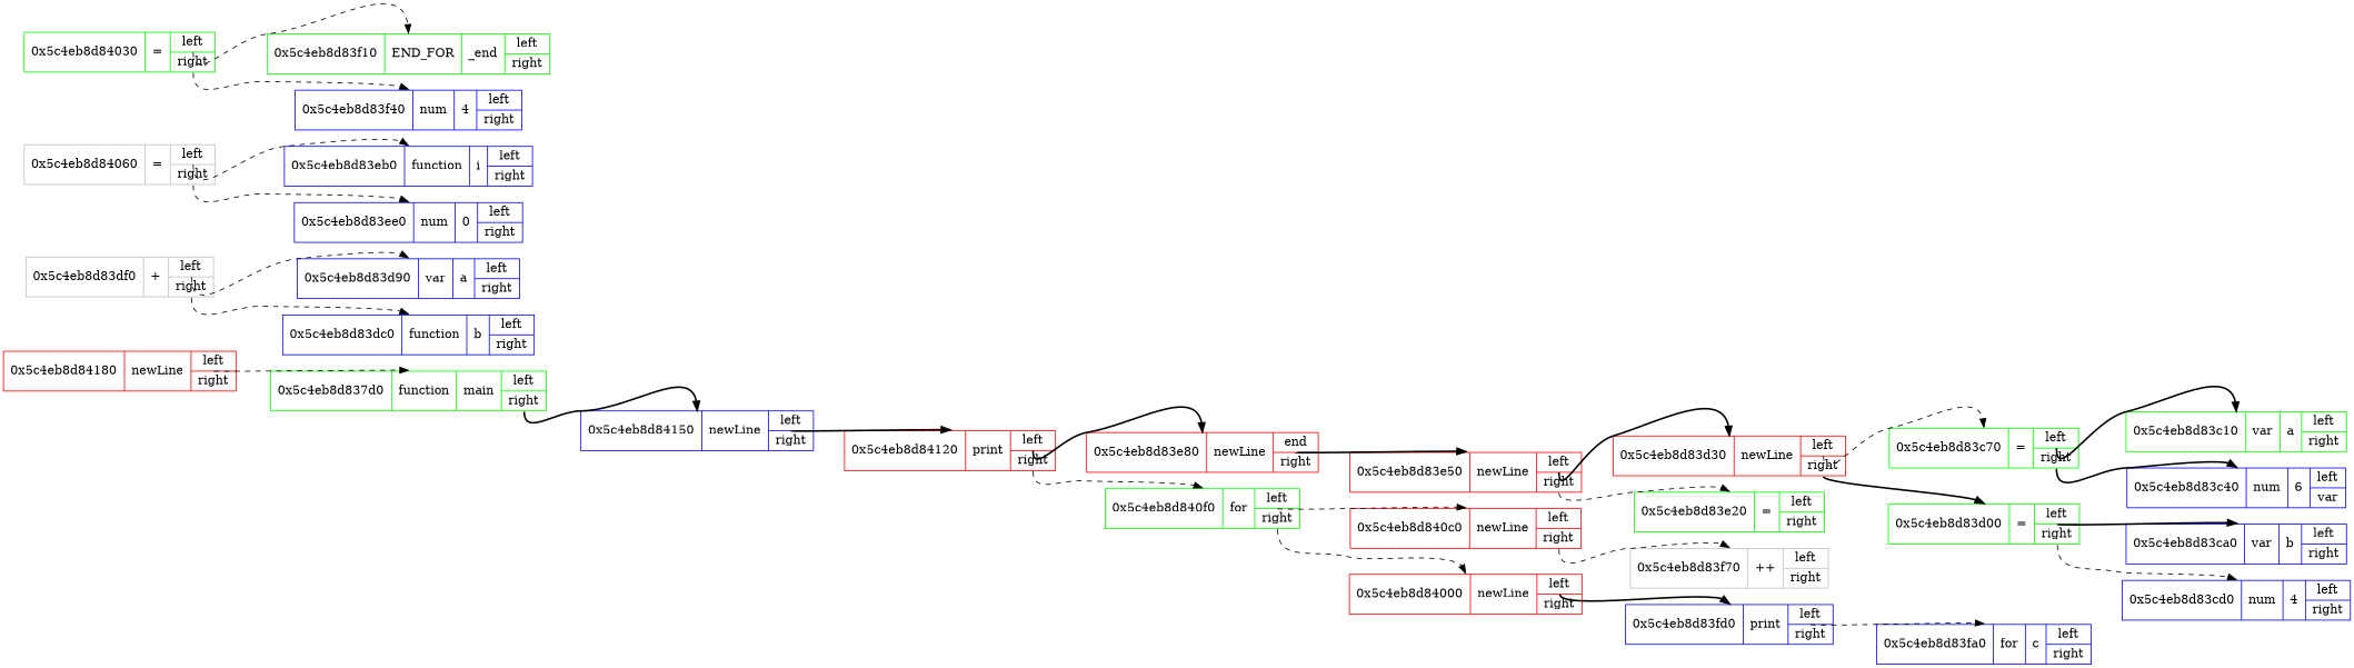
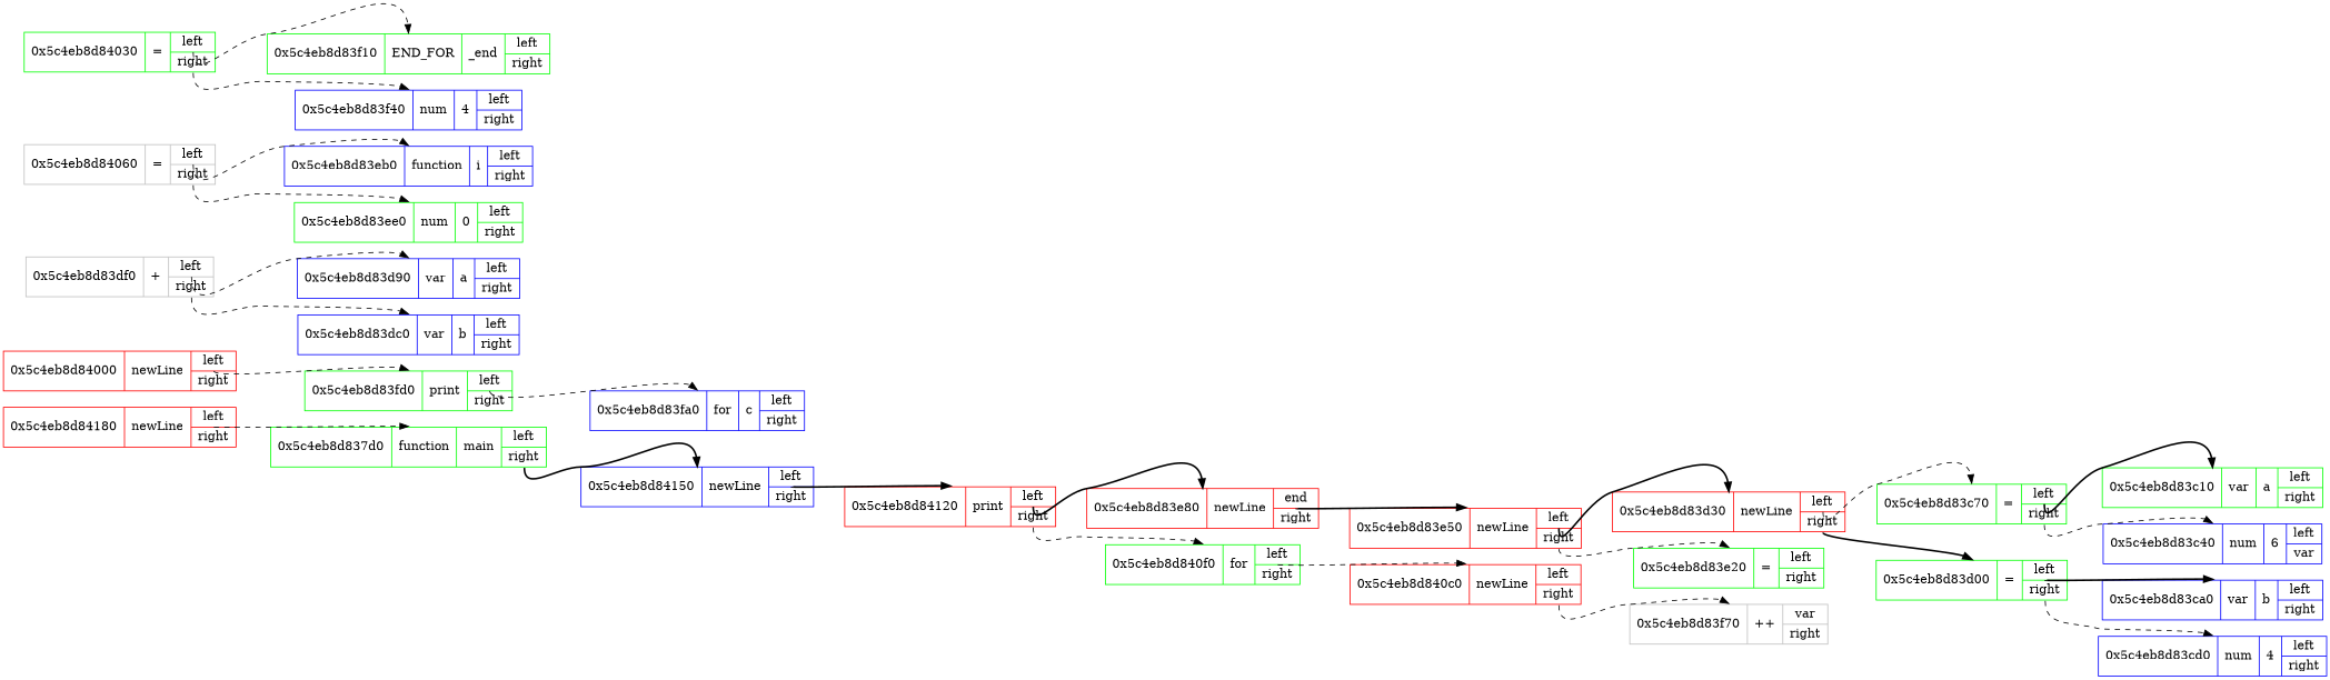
  digraph {
    rankdir=LR
    node [color=blue rank=10 shape=record]
    edge [color=black headport=n style=dashed]
    n1 [color=red label="{ 0x5c4eb8d84180 | newLine |         {<n0x5c4eb8d84180_l> left | <n0x5c4eb8d84180_r> right}} " rank=1]
    n2 [color=green label="{ 0x5c4eb8d837d0 | function | main |         {<n0x5c4eb8d837d0_l> left | <n0x5c4eb8d837d0_r> right}} " rank=2]
    n3 [label="{ 0x5c4eb8d84150 | newLine |         {<n0x5c4eb8d84150_l> left | <n0x5c4eb8d84150_r> right}} " rank=3]
    n4 [color=red label="{ 0x5c4eb8d84120 | print |         {<n0x5c4eb8d84120_l> left | <n0x5c4eb8d84120_r> right}} " rank=4]
    n5 [color=red label="{ 0x5c4eb8d83e80 | newLine |         {<n0x5c4eb8d83e80_l> end | <n0x5c4eb8d83e80_r> right}} " rank=5]
    n6 [color=green label="{ 0x5c4eb8d840f0 | for |         {<n0x5c4eb8d840f0_l> left | <n0x5c4eb8d840f0_r> right}} " rank=6]
    n7 [color=red label="{ 0x5c4eb8d83e50 | newLine |         {<n0x5c4eb8d83e50_l> left | <n0x5c4eb8d83e50_r> right}} " rank=6]
    n8 [color=red label="{ 0x5c4eb8d840c0 | newLine |         {<n0x5c4eb8d840c0_l> left | <n0x5c4eb8d840c0_r> right}} " rank=7]
    n9 [color=red label="{ 0x5c4eb8d84000 | newLine |         {<n0x5c4eb8d84000_l> left | <n0x5c4eb8d84000_r> right}} " rank=8]
    n10 [color=red label="{ 0x5c4eb8d83d30 | newLine |         {<n0x5c4eb8d83d30_l> left | <n0x5c4eb8d83d30_r> right}} " rank=7]
    n11 [color=green label="{ 0x5c4eb8d83e20 | = |         {<n0x5c4eb8d83e20_l> left | <n0x5c4eb8d83e20_r> right}} " rank=8]
    n12 [color=green label="{ 0x5c4eb8d83c70 | = |         {<n0x5c4eb8d83c70_l> left | <n0x5c4eb8d83c70_r> right}} " rank=8]
    n13 [color=green label="{ 0x5c4eb8d83d00 | = |         {<n0x5c4eb8d83d00_l> left | <n0x5c4eb8d83d00_r> right}} " rank=9]
    n14 [color=green label="{ 0x5c4eb8d83c10 | var | a |         {<n0x5c4eb8d83c10_l> left | <n0x5c4eb8d83c10_r> right}} " rank=9]
    n15 [label="{ 0x5c4eb8d83c40 | num | 6 |         {<n0x5c4eb8d83c40_l> left | <n0x5c4eb8d83c40_r> var}} "]
    n16 [label="{ 0x5c4eb8d83ca0 | var | b |         {<n0x5c4eb8d83ca0_l> left | <n0x5c4eb8d83ca0_r> right}} "]
    n17 [label="{ 0x5c4eb8d83cd0 | num | 4 |         {<n0x5c4eb8d83cd0_l> left | <n0x5c4eb8d83cd0_r> right}} " rank=11]
    n18 [color=grey label="{ 0x5c4eb8d83df0 | + |         {<n0x5c4eb8d83df0_l> left | <n0x5c4eb8d83df0_r> right}} "]
    n19 [label="{ 0x5c4eb8d83d90 | var | a |         {<n0x5c4eb8d83d90_l> left | <n0x5c4eb8d83d90_r> right}} " rank=11]
-   n20 [label="{ 0x5c4eb8d83dc0 | function | b |         {<n0x5c4eb8d83dc0_l> left | <n0x5c4eb8d83dc0_r> right}} " rank=12]
-   n21 [color=grey label="{ 0x5c4eb8d83f70 | ++ |         {<n0x5c4eb8d83f70_l> left | <n0x5c4eb8d83f70_r> right}} " rank=9]
-   n22 [label="{ 0x5c4eb8d83fd0 | print |         {<n0x5c4eb8d83fd0_l> left | <n0x5c4eb8d83fd0_r> right}} " rank=9]
+   n20 [label="{ 0x5c4eb8d83dc0 | var | b |         {<n0x5c4eb8d83dc0_l> left | <n0x5c4eb8d83dc0_r> right}} " rank=12]
+   n21 [color=grey label="{ 0x5c4eb8d83f70 | ++ |         {<n0x5c4eb8d83f70_l> var | <n0x5c4eb8d83f70_r> right}} " rank=9]
+   n22 [color=green label="{ 0x5c4eb8d83fd0 | print |         {<n0x5c4eb8d83fd0_l> left | <n0x5c4eb8d83fd0_r> right}} " rank=9]
    n23 [color=grey label="{ 0x5c4eb8d84060 | = |         {<n0x5c4eb8d84060_l> left | <n0x5c4eb8d84060_r> right}} " rank=9]
    n24 [label="{ 0x5c4eb8d83eb0 | function | i |         {<n0x5c4eb8d83eb0_l> left | <n0x5c4eb8d83eb0_r> right}} "]
-   n25 [label="{ 0x5c4eb8d83ee0 | num | 0 |         {<n0x5c4eb8d83ee0_l> left | <n0x5c4eb8d83ee0_r> right}} " rank=11]
+   n25 [color=green label="{ 0x5c4eb8d83ee0 | num | 0 |         {<n0x5c4eb8d83ee0_l> left | <n0x5c4eb8d83ee0_r> right}} " rank=11]
    n26 [color=green label="{ 0x5c4eb8d84030 | = |         {<n0x5c4eb8d84030_l> left | <n0x5c4eb8d84030_r> right}} "]
    n27 [color=green label="{ 0x5c4eb8d83f10 | END_FOR | _end |         {<n0x5c4eb8d83f10_l> left | <n0x5c4eb8d83f10_r> right}} " rank=11]
    n28 [label="{ 0x5c4eb8d83f40 | num | 4 |         {<n0x5c4eb8d83f40_l> left | <n0x5c4eb8d83f40_r> right}} " rank=12]
    n29 [label="{ 0x5c4eb8d83fa0 | for | c |         {<n0x5c4eb8d83fa0_l> left | <n0x5c4eb8d83fa0_r> right}} "]
    n1 -> n2 [tailport="n0x5c4eb8d84180_l:s"]
    n2 -> n3 [style=bold tailport="n0x5c4eb8d837d0_r:s"]
    n3 -> n4 [style=bold tailport="n0x5c4eb8d84150_l:s"]
    n4 -> n5 [style=bold tailport="n0x5c4eb8d84120_l:s"]
    n4 -> n6 [tailport="n0x5c4eb8d84120_r:s"]
    n5 -> n7 [style=bold tailport="n0x5c4eb8d83e80_l:s"]
    n6 -> n8 [tailport="n0x5c4eb8d840f0_l:s"]
-   n6 -> n9 [tailport="n0x5c4eb8d840f0_r:s"]
    n7 -> n10 [style=bold tailport="n0x5c4eb8d83e50_l:s"]
    n7 -> n11 [tailport="n0x5c4eb8d83e50_r:s"]
    n8 -> n21 [tailport="n0x5c4eb8d840c0_r:s"]
-   n9 -> n22 [style=bold tailport="n0x5c4eb8d84000_l:s"]
+   n9 -> n22 [tailport="n0x5c4eb8d84000_l:s"]
    n10 -> n12 [tailport="n0x5c4eb8d83d30_l:s"]
    n10 -> n13 [style=bold tailport="n0x5c4eb8d83d30_r:s"]
    n12 -> n14 [style=bold tailport="n0x5c4eb8d83c70_l:s"]
-   n12 -> n15 [style=bold tailport="n0x5c4eb8d83c70_r:s"]
+   n12 -> n15 [tailport="n0x5c4eb8d83c70_r:s"]
    n13 -> n16 [style=bold tailport="n0x5c4eb8d83d00_l:s"]
    n13 -> n17 [tailport="n0x5c4eb8d83d00_r:s"]
    n18 -> n19 [tailport="n0x5c4eb8d83df0_l:s"]
    n18 -> n20 [tailport="n0x5c4eb8d83df0_r:s"]
    n22 -> n29 [tailport="n0x5c4eb8d83fd0_l:s"]
    n23 -> n24 [tailport="n0x5c4eb8d84060_l:s"]
    n23 -> n25 [tailport="n0x5c4eb8d84060_r:s"]
    n26 -> n27 [tailport="n0x5c4eb8d84030_l:s"]
    n26 -> n28 [tailport="n0x5c4eb8d84030_r:s"]
  }
